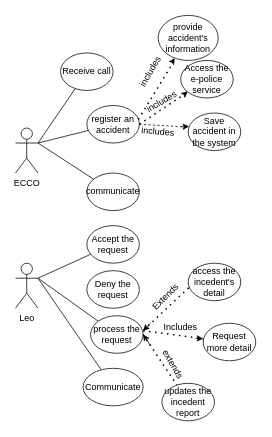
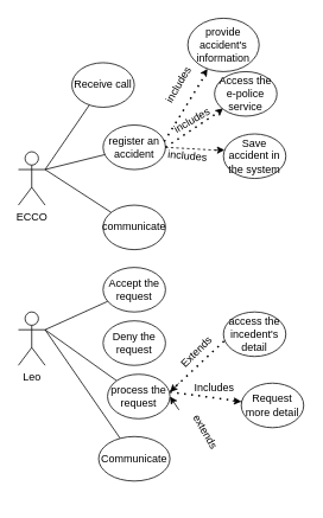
  <mxCell id="0" />
  <mxCell id="1" parent="0" />
  <mxCell id="2" value="ECCO&lt;br&gt;" style="shape=umlActor;verticalLabelPosition=bottom;verticalAlign=top;html=1;outlineConnect=0;" vertex="1" parent="1"><mxGeometry x="20" y="170" width="30" height="60" as="geometry" /></mxCell>
  <mxCell id="3" value="" style="endArrow=none;html=1;rounded=0;" edge="1" parent="1" target="4"><mxGeometry width="50" height="50" relative="1" as="geometry"><mxPoint x="50" y="190" as="sourcePoint" /><mxPoint x="120" y="130" as="targetPoint" /></mxGeometry></mxCell>
  <mxCell id="4" value="Receive call" style="ellipse;whiteSpace=wrap;html=1;" vertex="1" parent="1"><mxGeometry x="80" y="70" width="70" height="50" as="geometry" /></mxCell>
  <mxCell id="5" value="" style="endArrow=none;html=1;rounded=0;" edge="1" parent="1" target="6"><mxGeometry width="50" height="50" relative="1" as="geometry"><mxPoint x="50" y="190" as="sourcePoint" /><mxPoint x="120" y="180" as="targetPoint" /></mxGeometry></mxCell>
  <mxCell id="6" value="register an accident" style="ellipse;whiteSpace=wrap;html=1;" vertex="1" parent="1"><mxGeometry x="115" y="140" width="70" height="50" as="geometry" /></mxCell>
  <mxCell id="7" value="" style="endArrow=none;html=1;rounded=0;" edge="1" parent="1" target="8"><mxGeometry width="50" height="50" relative="1" as="geometry"><mxPoint x="50" y="190" as="sourcePoint" /><mxPoint x="110" y="260" as="targetPoint" /></mxGeometry></mxCell>
  <mxCell id="8" value="communicate" style="ellipse;whiteSpace=wrap;html=1;" vertex="1" parent="1"><mxGeometry x="115" y="230" width="70" height="50" as="geometry" /></mxCell>
  <mxCell id="9" value="" style="endArrow=none;dashed=1;html=1;dashPattern=1 3;strokeWidth=2;rounded=0;exitX=0.981;exitY=0.37;exitDx=0;exitDy=0;exitPerimeter=0;" edge="1" parent="1" source="6" target="10"><mxGeometry width="50" height="50" relative="1" as="geometry"><mxPoint x="180" y="210" as="sourcePoint" /><mxPoint x="230" y="100" as="targetPoint" /></mxGeometry></mxCell>
  <mxCell id="10" value="provide accident's information" style="ellipse;whiteSpace=wrap;html=1;" vertex="1" parent="1"><mxGeometry x="210" width="80" height="60" as="geometry" y="20" /></mxCell>
  <mxCell id="11" value="" style="endArrow=none;dashed=1;html=1;dashPattern=1 3;strokeWidth=2;rounded=0;exitX=1;exitY=0.5;exitDx=0;exitDy=0;" edge="1" parent="1" source="6" target="12"><mxGeometry width="50" height="50" relative="1" as="geometry"><mxPoint x="180" y="210" as="sourcePoint" /><mxPoint x="240" y="170" as="targetPoint" /></mxGeometry></mxCell>
  <mxCell id="12" value="Access the e-police service" style="ellipse;whiteSpace=wrap;html=1;" vertex="1" parent="1"><mxGeometry x="240" y="80" width="70" height="50" as="geometry" /></mxCell>
  <mxCell id="13" value="Save accident in the system" style="ellipse;whiteSpace=wrap;html=1;" vertex="1" parent="1"><mxGeometry x="250" y="150" width="70" height="50" as="geometry" /></mxCell>
  <mxCell id="14" value="" style="endArrow=none;dashed=1;html=1;rounded=0;exitX=1;exitY=0.5;exitDx=0;exitDy=0;entryX=0;entryY=0.375;entryDx=0;entryDy=0;entryPerimeter=0;" edge="1" parent="1" source="6" target="13"><mxGeometry width="50" height="50" relative="1" as="geometry"><mxPoint x="180" y="210" as="sourcePoint" /><mxPoint x="230" y="160" as="targetPoint" /></mxGeometry></mxCell>
  <mxCell id="15" value="includes" style="text;html=1;strokeColor=none;fillColor=none;align=center;verticalAlign=middle;whiteSpace=wrap;rounded=0;rotation=-60;" vertex="1" parent="1"><mxGeometry x="170" y="80" width="60" height="30" as="geometry" /></mxCell>
  <mxCell id="16" value="includes" style="text;html=1;strokeColor=none;fillColor=none;align=center;verticalAlign=middle;whiteSpace=wrap;rounded=0;rotation=-30;" vertex="1" parent="1"><mxGeometry x="185" y="120" width="60" height="30" as="geometry" /></mxCell>
  <mxCell id="17" value="includes" style="text;html=1;strokeColor=none;fillColor=none;align=center;verticalAlign=middle;whiteSpace=wrap;rounded=0;rotation=5;" vertex="1" parent="1"><mxGeometry x="180" y="160" width="60" height="30" as="geometry" /></mxCell>
  <mxCell id="18" value="Leo" style="shape=umlActor;verticalLabelPosition=bottom;verticalAlign=top;html=1;outlineConnect=0;" vertex="1" parent="1"><mxGeometry x="20" y="350" width="30" height="60" as="geometry" /></mxCell>
  <mxCell id="19" value="" style="endArrow=none;html=1;rounded=0;exitX=1;exitY=0.333;exitDx=0;exitDy=0;exitPerimeter=0;" edge="1" parent="1" source="18" target="20"><mxGeometry width="50" height="50" relative="1" as="geometry"><mxPoint x="180" y="360" as="sourcePoint" /><mxPoint x="140" y="320" as="targetPoint" /></mxGeometry></mxCell>
  <mxCell id="20" value="Accept the request" style="ellipse;whiteSpace=wrap;html=1;" vertex="1" parent="1"><mxGeometry x="115" y="300" width="70" height="50" as="geometry" /></mxCell>
  <mxCell id="21" value="Deny the request" style="ellipse;whiteSpace=wrap;html=1;" vertex="1" parent="1"><mxGeometry x="115" y="360" width="70" height="50" as="geometry" /></mxCell>
  <mxCell id="22" value="" style="endArrow=none;html=1;rounded=0;" edge="1" parent="1" target="23"><mxGeometry width="50" height="50" relative="1" as="geometry"><mxPoint x="50" y="370" as="sourcePoint" /><mxPoint x="130" y="430" as="targetPoint" /></mxGeometry></mxCell>
  <mxCell id="23" value="process the request" style="ellipse;whiteSpace=wrap;html=1;" vertex="1" parent="1"><mxGeometry x="120" y="420" width="70" height="50" as="geometry" /></mxCell>
  <mxCell id="24" value="access the incedent's detail" style="ellipse;whiteSpace=wrap;html=1;" vertex="1" parent="1"><mxGeometry x="250" y="350" width="70" height="50" as="geometry" /></mxCell>
  <mxCell id="25" value="" style="endArrow=none;dashed=1;html=1;dashPattern=1 3;strokeWidth=2;rounded=0;exitX=1.012;exitY=0.38;exitDx=0;exitDy=0;exitPerimeter=0;entryX=0.015;entryY=0.647;entryDx=0;entryDy=0;entryPerimeter=0;" edge="1" parent="1" source="23" target="24"><mxGeometry width="50" height="50" relative="1" as="geometry"><mxPoint x="180" y="400" as="sourcePoint" /><mxPoint x="230" y="350" as="targetPoint" /></mxGeometry></mxCell>
  <mxCell id="26" value="" style="endArrow=none;dashed=1;html=1;dashPattern=1 3;strokeWidth=2;rounded=0;" edge="1" parent="1" target="27"><mxGeometry width="50" height="50" relative="1" as="geometry"><mxPoint x="190" y="440" as="sourcePoint" /><mxPoint x="260" y="460" as="targetPoint" /></mxGeometry></mxCell>
  <mxCell id="27" value="Request more detail" style="ellipse;whiteSpace=wrap;html=1;" vertex="1" parent="1"><mxGeometry x="270" y="430" width="70" height="50" as="geometry" /></mxCell>
- <mxCell id="28" value="" style="endArrow=none;dashed=1;html=1;dashPattern=1 3;strokeWidth=2;rounded=0;exitX=1;exitY=0.5;exitDx=0;exitDy=0;" edge="1" parent="1" source="23" target="29"><mxGeometry width="50" height="50" relative="1" as="geometry"><mxPoint x="180" y="500" as="sourcePoint" /><mxPoint x="230" y="500" as="targetPoint" /></mxGeometry></mxCell>
- <mxCell id="29" value="updates the incedent report" style="ellipse;whiteSpace=wrap;html=1;" vertex="1" parent="1"><mxGeometry x="215" y="510" width="70" height="50" as="geometry" /></mxCell>
  <mxCell id="30" value="" style="endArrow=none;html=1;rounded=0;exitX=1;exitY=0.333;exitDx=0;exitDy=0;exitPerimeter=0;" edge="1" parent="1" source="18" target="31"><mxGeometry width="50" height="50" relative="1" as="geometry"><mxPoint x="180" y="500" as="sourcePoint" /><mxPoint x="120" y="500" as="targetPoint" /></mxGeometry></mxCell>
  <mxCell id="31" value="Communicate" style="ellipse;whiteSpace=wrap;html=1;" vertex="1" parent="1"><mxGeometry x="110" y="490" width="80" height="50" as="geometry" /></mxCell>
  <mxCell id="32" value="" style="endArrow=classic;html=1;rounded=0;" edge="1" parent="1" target="10"><mxGeometry width="50" height="50" relative="1" as="geometry"><mxPoint x="230" y="80" as="sourcePoint" /><mxPoint x="230" y="80" as="targetPoint" /></mxGeometry></mxCell>
  <mxCell id="33" value="" style="endArrow=classic;html=1;rounded=0;entryX=0.135;entryY=0.824;entryDx=0;entryDy=0;entryPerimeter=0;exitX=1.008;exitY=0.714;exitDx=0;exitDy=0;exitPerimeter=0;" edge="1" parent="1" source="16" target="12"><mxGeometry width="50" height="50" relative="1" as="geometry"><mxPoint x="250" y="130" as="sourcePoint" /><mxPoint x="260" y="120" as="targetPoint" /><Array as="points" /></mxGeometry></mxCell>
  <mxCell id="34" value="" style="endArrow=classic;html=1;rounded=0;entryX=0.018;entryY=0.36;entryDx=0;entryDy=0;entryPerimeter=0;exitX=0.998;exitY=0.188;exitDx=0;exitDy=0;exitPerimeter=0;" edge="1" parent="1" source="17" target="13"><mxGeometry width="50" height="50" relative="1" as="geometry"><mxPoint x="220" y="200" as="sourcePoint" /><mxPoint x="270" y="150" as="targetPoint" /></mxGeometry></mxCell>
  <mxCell id="35" value="" style="endArrow=classic;html=1;rounded=0;" edge="1" parent="1"><mxGeometry width="50" height="50" relative="1" as="geometry"><mxPoint x="200" y="430" as="sourcePoint" /><mxPoint x="190" y="440" as="targetPoint" /></mxGeometry></mxCell>
  <mxCell id="36" value="" style="endArrow=classic;html=1;rounded=0;entryX=0.001;entryY=0.414;entryDx=0;entryDy=0;entryPerimeter=0;" edge="1" parent="1" target="27"><mxGeometry width="50" height="50" relative="1" as="geometry"><mxPoint x="260" y="450" as="sourcePoint" /><mxPoint x="270" y="445.1" as="targetPoint" /></mxGeometry></mxCell>
  <mxCell id="37" value="Extends" style="text;html=1;strokeColor=none;fillColor=none;align=center;verticalAlign=middle;whiteSpace=wrap;rounded=0;rotation=-45;" vertex="1" parent="1"><mxGeometry x="190" y="380" width="60" height="30" as="geometry" /></mxCell>
  <mxCell id="38" value="Includes" style="text;html=1;strokeColor=none;fillColor=none;align=center;verticalAlign=middle;whiteSpace=wrap;rounded=0;rotation=0;" vertex="1" parent="1"><mxGeometry x="210" y="420" width="60" height="30" as="geometry" /></mxCell>
  <mxCell id="39" value="extends" style="text;html=1;strokeColor=none;fillColor=none;align=center;verticalAlign=middle;whiteSpace=wrap;rounded=0;rotation=60;" vertex="1" parent="1"><mxGeometry x="200" y="470" width="60" height="30" as="geometry" /></mxCell>
  <mxCell id="40" value="" style="endArrow=classic;html=1;rounded=0;entryX=1;entryY=0.5;entryDx=0;entryDy=0;" edge="1" parent="1" target="23"><mxGeometry width="50" height="50" relative="1" as="geometry"><mxPoint x="200" y="460" as="sourcePoint" /><mxPoint x="190" y="450" as="targetPoint" /></mxGeometry></mxCell>
